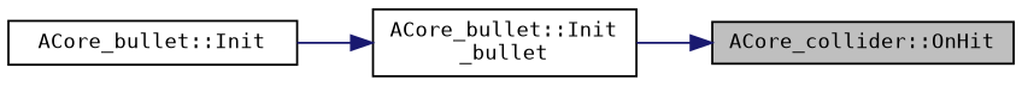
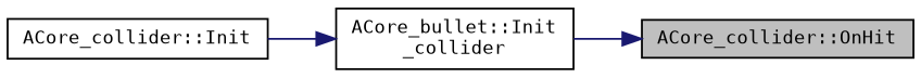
  digraph {
    fontname="DejaVu Sans Mono"
    rankdir=RL
    node [color=black fillcolor=white fontname="DejaVu Sans Mono" fontsize=10 shape=record style=filled]
    edge [color=midnightblue dir=back fontname="DejaVu Sans Mono" fontsize=10 labelfontname=Helvetica labelfontsize=10 style=solid]
    n1 [fillcolor=grey75 fontcolor=black height=0.2 label="ACore_collider::OnHit" width=0.4]
-   n2 [height=0.2 label="ACore_bullet::Init\l_bullet" width=0.4]
-   n3 [height=0.2 label="ACore_bullet::Init" width=0.4]
+   n2 [height=0.2 label="ACore_bullet::Init\l_collider" width=0.4]
+   n3 [height=0.2 label="ACore_collider::Init" width=0.4]
    n1 -> n2
    n2 -> n3
  }
